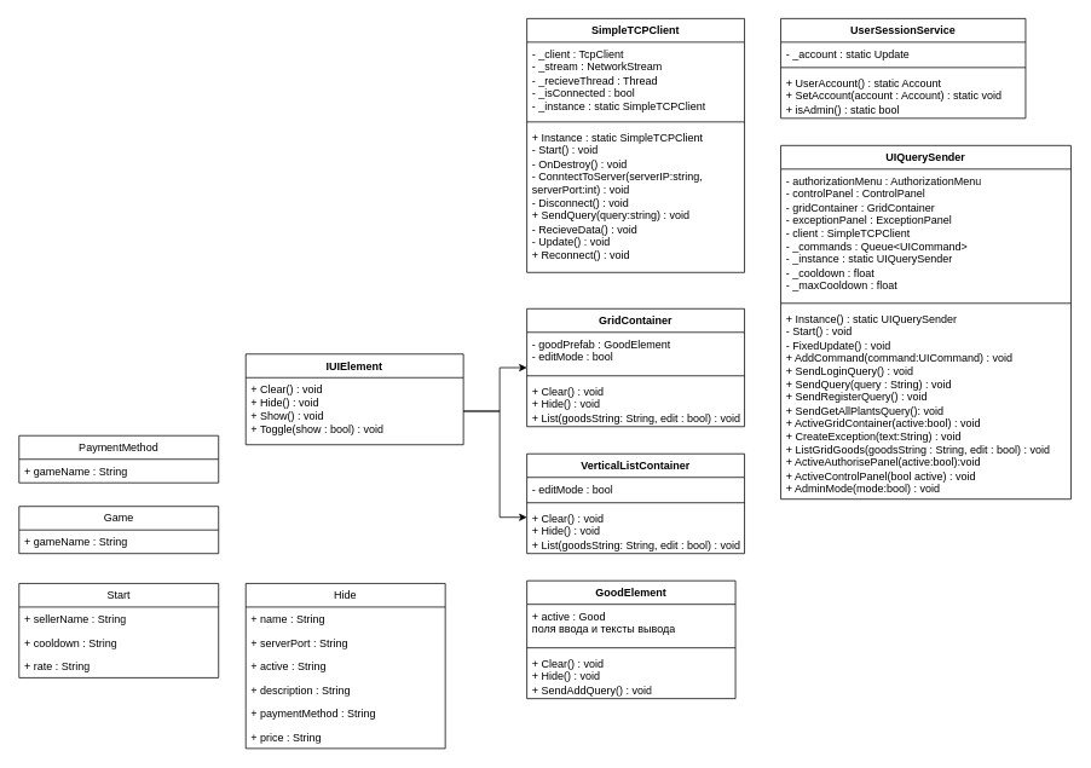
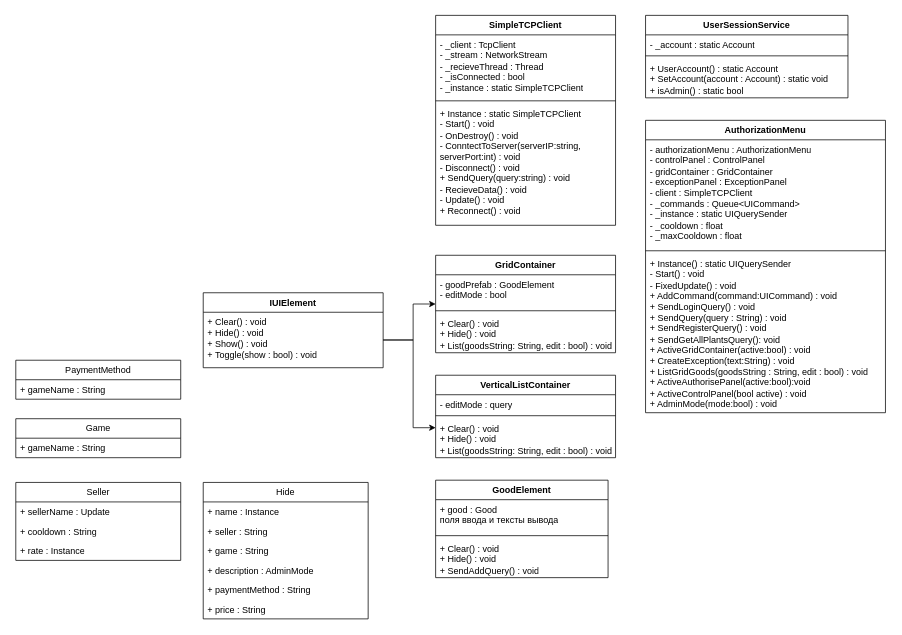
  <mxCell id="0" />
  <mxCell id="1" parent="0" />
  <mxCell id="2" value="SimpleTCPClient" style="swimlane;fontStyle=1;align=center;verticalAlign=top;childLayout=stackLayout;horizontal=1;startSize=26;horizontalStack=0;resizeParent=1;resizeParentMax=0;resizeLast=0;collapsible=1;marginBottom=0;whiteSpace=wrap;html=1;" parent="1" vertex="1"><mxGeometry x="580" y="20" width="240" height="280" as="geometry" /></mxCell>
  <mxCell id="3" value="- _client : TcpClient&lt;div&gt;- _stream : NetworkStream&lt;/div&gt;&lt;div&gt;- _recieveThread : Thread&lt;/div&gt;&lt;div&gt;- _isConnected : bool&lt;/div&gt;&lt;div&gt;- _instance : static SimpleTCPClient&lt;/div&gt;" style="text;strokeColor=none;fillColor=none;align=left;verticalAlign=top;spacingLeft=4;spacingRight=4;overflow=hidden;rotatable=0;points=[[0,0.5],[1,0.5]];portConstraint=eastwest;whiteSpace=wrap;html=1;" parent="2" vertex="1"><mxGeometry y="26" width="240" height="84" as="geometry" /></mxCell>
  <mxCell id="4" value="" style="line;strokeWidth=1;fillColor=none;align=left;verticalAlign=middle;spacingTop=-1;spacingLeft=3;spacingRight=3;rotatable=0;labelPosition=right;points=[];portConstraint=eastwest;strokeColor=inherit;" parent="2" vertex="1"><mxGeometry y="110" width="240" height="8" as="geometry" /></mxCell>
  <mxCell id="5" value="+ Instance : static SimpleTCPClient&lt;div&gt;- Start() : void&lt;/div&gt;&lt;div&gt;- OnDestroy() : void&lt;/div&gt;&lt;div&gt;- ConntectToServer(serverIP:string, serverPort:int) : void&lt;/div&gt;&lt;div&gt;- Disconnect() : void&lt;/div&gt;&lt;div&gt;+ SendQuery(query:string) : void&lt;/div&gt;&lt;div&gt;- RecieveData() : void&amp;nbsp;&lt;/div&gt;&lt;div&gt;- Update() : void&lt;/div&gt;&lt;div&gt;+ Reconnect() : void&lt;/div&gt;" style="text;strokeColor=none;fillColor=none;align=left;verticalAlign=top;spacingLeft=4;spacingRight=4;overflow=hidden;rotatable=0;points=[[0,0.5],[1,0.5]];portConstraint=eastwest;whiteSpace=wrap;html=1;" parent="2" vertex="1"><mxGeometry y="118" width="240" height="162" as="geometry" /></mxCell>
  <mxCell id="6" value="UserSessionService" style="swimlane;fontStyle=1;align=center;verticalAlign=top;childLayout=stackLayout;horizontal=1;startSize=26;horizontalStack=0;resizeParent=1;resizeParentMax=0;resizeLast=0;collapsible=1;marginBottom=0;whiteSpace=wrap;html=1;" parent="1" vertex="1"><mxGeometry x="860" y="20" width="270" height="110" as="geometry" /></mxCell>
- <mxCell id="7" value="- _account : static Update" style="text;strokeColor=none;fillColor=none;align=left;verticalAlign=top;spacingLeft=4;spacingRight=4;overflow=hidden;rotatable=0;points=[[0,0.5],[1,0.5]];portConstraint=eastwest;whiteSpace=wrap;html=1;" parent="6" vertex="1"><mxGeometry y="26" width="270" height="24" as="geometry" /></mxCell>
+ <mxCell id="7" value="- _account : static Account" style="text;strokeColor=none;fillColor=none;align=left;verticalAlign=top;spacingLeft=4;spacingRight=4;overflow=hidden;rotatable=0;points=[[0,0.5],[1,0.5]];portConstraint=eastwest;whiteSpace=wrap;html=1;" parent="6" vertex="1"><mxGeometry y="26" width="270" height="24" as="geometry" /></mxCell>
  <mxCell id="8" value="" style="line;strokeWidth=1;fillColor=none;align=left;verticalAlign=middle;spacingTop=-1;spacingLeft=3;spacingRight=3;rotatable=0;labelPosition=right;points=[];portConstraint=eastwest;strokeColor=inherit;" parent="6" vertex="1"><mxGeometry y="50" width="270" height="8" as="geometry" /></mxCell>
  <mxCell id="9" value="+ UserAccount() : static Account&lt;div&gt;+ SetAccount(account : Account) : static void&amp;nbsp;&amp;nbsp;&lt;/div&gt;&lt;div&gt;+ isAdmin() : static bool&lt;/div&gt;" style="text;strokeColor=none;fillColor=none;align=left;verticalAlign=top;spacingLeft=4;spacingRight=4;overflow=hidden;rotatable=0;points=[[0,0.5],[1,0.5]];portConstraint=eastwest;whiteSpace=wrap;html=1;" parent="6" vertex="1"><mxGeometry y="58" width="270" height="52" as="geometry" /></mxCell>
- <mxCell id="10" value="UIQuerySender" style="swimlane;fontStyle=1;align=center;verticalAlign=top;childLayout=stackLayout;horizontal=1;startSize=26;horizontalStack=0;resizeParent=1;resizeParentMax=0;resizeLast=0;collapsible=1;marginBottom=0;whiteSpace=wrap;html=1;" parent="1" vertex="1"><mxGeometry x="860" y="160" width="320" height="390" as="geometry" /></mxCell>
+ <mxCell id="10" value="AuthorizationMenu" style="swimlane;fontStyle=1;align=center;verticalAlign=top;childLayout=stackLayout;horizontal=1;startSize=26;horizontalStack=0;resizeParent=1;resizeParentMax=0;resizeLast=0;collapsible=1;marginBottom=0;whiteSpace=wrap;html=1;" parent="1" vertex="1"><mxGeometry x="860" y="160" width="320" height="390" as="geometry" /></mxCell>
  <mxCell id="11" value="- authorizationMenu : AuthorizationMenu&lt;div&gt;- controlPanel : ControlPanel&lt;/div&gt;&lt;div&gt;- gridContainer : GridContainer&lt;/div&gt;&lt;div&gt;- exceptionPanel : ExceptionPanel&lt;/div&gt;&lt;div&gt;- client : SimpleTCPClient&lt;/div&gt;&lt;div&gt;- _commands : Queue&amp;lt;UICommand&amp;gt;&lt;/div&gt;&lt;div&gt;- _instance : static UIQuerySender&lt;/div&gt;&lt;div&gt;- _cooldown : float&lt;/div&gt;&lt;div&gt;- _maxCooldown : float&lt;/div&gt;&lt;div&gt;&lt;br&gt;&lt;/div&gt;" style="text;strokeColor=none;fillColor=none;align=left;verticalAlign=top;spacingLeft=4;spacingRight=4;overflow=hidden;rotatable=0;points=[[0,0.5],[1,0.5]];portConstraint=eastwest;whiteSpace=wrap;html=1;" parent="10" vertex="1"><mxGeometry y="26" width="320" height="144" as="geometry" /></mxCell>
  <mxCell id="12" value="" style="line;strokeWidth=1;fillColor=none;align=left;verticalAlign=middle;spacingTop=-1;spacingLeft=3;spacingRight=3;rotatable=0;labelPosition=right;points=[];portConstraint=eastwest;strokeColor=inherit;" parent="10" vertex="1"><mxGeometry y="170" width="320" height="8" as="geometry" /></mxCell>
  <mxCell id="13" value="+ Instance() : static UIQuerySender&lt;div&gt;- Start() : void&lt;/div&gt;&lt;div&gt;- FixedUpdate() : void&lt;br&gt;&lt;/div&gt;&lt;div&gt;+ AddCommand(command:UICommand) : void&lt;/div&gt;&lt;div&gt;+ SendLoginQuery() : void&lt;/div&gt;&lt;div&gt;+ SendQuery(query : String) : void&lt;/div&gt;&lt;div&gt;+ SendRegisterQuery() : void&lt;/div&gt;&lt;div&gt;+ SendGetAllPlantsQuery(): void&lt;br&gt;&lt;/div&gt;+ ActiveGridContainer(active:bool) : void&lt;div&gt;+ CreateException(text:String) : void&lt;/div&gt;&lt;div&gt;+ ListGridGoods(goodsString : String, edit : bool) : void&lt;/div&gt;&lt;div&gt;+ ActiveAuthorisePanel(active:bool):void&lt;br&gt;&lt;/div&gt;&lt;div&gt;+ ActiveControlPanel(bool active) : void&lt;/div&gt;&lt;div&gt;+ AdminMode(mode:bool) : void&lt;/div&gt;" style="text;strokeColor=none;fillColor=none;align=left;verticalAlign=top;spacingLeft=4;spacingRight=4;overflow=hidden;rotatable=0;points=[[0,0.5],[1,0.5]];portConstraint=eastwest;whiteSpace=wrap;html=1;" parent="10" vertex="1"><mxGeometry y="178" width="320" height="212" as="geometry" /></mxCell>
  <mxCell id="14" value="GridContainer" style="swimlane;fontStyle=1;align=center;verticalAlign=top;childLayout=stackLayout;horizontal=1;startSize=26;horizontalStack=0;resizeParent=1;resizeParentMax=0;resizeLast=0;collapsible=1;marginBottom=0;whiteSpace=wrap;html=1;" parent="1" vertex="1"><mxGeometry x="580" y="340" width="240" height="130" as="geometry" /></mxCell>
  <mxCell id="15" value="- goodPrefab : GoodElement&lt;div&gt;- editMode : bool&lt;/div&gt;" style="text;strokeColor=none;fillColor=none;align=left;verticalAlign=top;spacingLeft=4;spacingRight=4;overflow=hidden;rotatable=0;points=[[0,0.5],[1,0.5]];portConstraint=eastwest;whiteSpace=wrap;html=1;" parent="14" vertex="1"><mxGeometry y="26" width="240" height="44" as="geometry" /></mxCell>
  <mxCell id="16" value="" style="line;strokeWidth=1;fillColor=none;align=left;verticalAlign=middle;spacingTop=-1;spacingLeft=3;spacingRight=3;rotatable=0;labelPosition=right;points=[];portConstraint=eastwest;strokeColor=inherit;" parent="14" vertex="1"><mxGeometry y="70" width="240" height="8" as="geometry" /></mxCell>
  <mxCell id="17" value="+ Clear() : void&lt;div&gt;+ Hide() : void&lt;/div&gt;&lt;div&gt;+ List(goodsString: String, edit : bool) : void&lt;/div&gt;&lt;div&gt;&lt;br&gt;&lt;/div&gt;" style="text;strokeColor=none;fillColor=none;align=left;verticalAlign=top;spacingLeft=4;spacingRight=4;overflow=hidden;rotatable=0;points=[[0,0.5],[1,0.5]];portConstraint=eastwest;whiteSpace=wrap;html=1;" parent="14" vertex="1"><mxGeometry y="78" width="240" height="52" as="geometry" /></mxCell>
  <mxCell id="18" value="VerticalListContainer" style="swimlane;fontStyle=1;align=center;verticalAlign=top;childLayout=stackLayout;horizontal=1;startSize=26;horizontalStack=0;resizeParent=1;resizeParentMax=0;resizeLast=0;collapsible=1;marginBottom=0;whiteSpace=wrap;html=1;" parent="1" vertex="1"><mxGeometry x="580" y="500" width="240" height="110" as="geometry" /></mxCell>
- <mxCell id="19" value="&lt;div&gt;- editMode : bool&lt;/div&gt;" style="text;strokeColor=none;fillColor=none;align=left;verticalAlign=top;spacingLeft=4;spacingRight=4;overflow=hidden;rotatable=0;points=[[0,0.5],[1,0.5]];portConstraint=eastwest;whiteSpace=wrap;html=1;" parent="18" vertex="1"><mxGeometry y="26" width="240" height="24" as="geometry" /></mxCell>
+ <mxCell id="19" value="&lt;div&gt;- editMode : query&lt;/div&gt;" style="text;strokeColor=none;fillColor=none;align=left;verticalAlign=top;spacingLeft=4;spacingRight=4;overflow=hidden;rotatable=0;points=[[0,0.5],[1,0.5]];portConstraint=eastwest;whiteSpace=wrap;html=1;" parent="18" vertex="1"><mxGeometry y="26" width="240" height="24" as="geometry" /></mxCell>
  <mxCell id="20" value="" style="line;strokeWidth=1;fillColor=none;align=left;verticalAlign=middle;spacingTop=-1;spacingLeft=3;spacingRight=3;rotatable=0;labelPosition=right;points=[];portConstraint=eastwest;strokeColor=inherit;" parent="18" vertex="1"><mxGeometry y="50" width="240" height="8" as="geometry" /></mxCell>
  <mxCell id="21" value="+ Clear() : void&lt;div&gt;+ Hide() : void&lt;/div&gt;&lt;div&gt;+ List(goodsString: String, edit : bool) : void&lt;/div&gt;&lt;div&gt;&lt;br&gt;&lt;/div&gt;" style="text;strokeColor=none;fillColor=none;align=left;verticalAlign=top;spacingLeft=4;spacingRight=4;overflow=hidden;rotatable=0;points=[[0,0.5],[1,0.5]];portConstraint=eastwest;whiteSpace=wrap;html=1;" parent="18" vertex="1"><mxGeometry y="58" width="240" height="52" as="geometry" /></mxCell>
  <mxCell id="22" value="IUIElement" style="swimlane;fontStyle=1;align=center;verticalAlign=top;childLayout=stackLayout;horizontal=1;startSize=26;horizontalStack=0;resizeParent=1;resizeParentMax=0;resizeLast=0;collapsible=1;marginBottom=0;whiteSpace=wrap;html=1;" parent="1" vertex="1"><mxGeometry x="270" y="390" width="240" height="100" as="geometry" /></mxCell>
  <mxCell id="23" value="+ Clear() : void&lt;div&gt;+ Hide() : void&lt;/div&gt;&lt;div&gt;+ Show() : void&lt;/div&gt;&lt;div&gt;+ Toggle(show : bool) : void&lt;/div&gt;&lt;div&gt;&lt;br&gt;&lt;/div&gt;&lt;div&gt;&lt;br&gt;&lt;/div&gt;" style="text;strokeColor=none;fillColor=none;align=left;verticalAlign=top;spacingLeft=4;spacingRight=4;overflow=hidden;rotatable=0;points=[[0,0.5],[1,0.5]];portConstraint=eastwest;whiteSpace=wrap;html=1;" parent="22" vertex="1"><mxGeometry y="26" width="240" height="74" as="geometry" /></mxCell>
  <mxCell id="24" style="edgeStyle=orthogonalEdgeStyle;rounded=0;orthogonalLoop=1;jettySize=auto;html=1;" parent="1" source="23" target="14" edge="1"><mxGeometry relative="1" as="geometry"><Array as="points"><mxPoint x="550" y="453" /><mxPoint x="550" y="405" /></Array></mxGeometry></mxCell>
  <mxCell id="25" style="edgeStyle=orthogonalEdgeStyle;rounded=0;orthogonalLoop=1;jettySize=auto;html=1;" parent="1" source="23" target="18" edge="1"><mxGeometry relative="1" as="geometry"><Array as="points"><mxPoint x="550" y="453" /><mxPoint x="550" y="570" /></Array></mxGeometry></mxCell>
  <mxCell id="26" value="GoodElement" style="swimlane;fontStyle=1;align=center;verticalAlign=top;childLayout=stackLayout;horizontal=1;startSize=26;horizontalStack=0;resizeParent=1;resizeParentMax=0;resizeLast=0;collapsible=1;marginBottom=0;whiteSpace=wrap;html=1;" parent="1" vertex="1"><mxGeometry x="580" y="640" width="230" height="130" as="geometry" /></mxCell>
- <mxCell id="27" value="+ active : Good&lt;div&gt;поля ввода и тексты вывода&lt;/div&gt;" style="text;strokeColor=none;fillColor=none;align=left;verticalAlign=top;spacingLeft=4;spacingRight=4;overflow=hidden;rotatable=0;points=[[0,0.5],[1,0.5]];portConstraint=eastwest;whiteSpace=wrap;html=1;" parent="26" vertex="1"><mxGeometry y="26" width="230" height="44" as="geometry" /></mxCell>
+ <mxCell id="27" value="+ good : Good&lt;div&gt;поля ввода и тексты вывода&lt;/div&gt;" style="text;strokeColor=none;fillColor=none;align=left;verticalAlign=top;spacingLeft=4;spacingRight=4;overflow=hidden;rotatable=0;points=[[0,0.5],[1,0.5]];portConstraint=eastwest;whiteSpace=wrap;html=1;" parent="26" vertex="1"><mxGeometry y="26" width="230" height="44" as="geometry" /></mxCell>
  <mxCell id="28" value="" style="line;strokeWidth=1;fillColor=none;align=left;verticalAlign=middle;spacingTop=-1;spacingLeft=3;spacingRight=3;rotatable=0;labelPosition=right;points=[];portConstraint=eastwest;strokeColor=inherit;" parent="26" vertex="1"><mxGeometry y="70" width="230" height="8" as="geometry" /></mxCell>
  <mxCell id="29" value="+ Clear() : void&lt;div&gt;+ Hide() : void&lt;/div&gt;&lt;div&gt;+ SendAddQuery() : void&lt;/div&gt;" style="text;strokeColor=none;fillColor=none;align=left;verticalAlign=top;spacingLeft=4;spacingRight=4;overflow=hidden;rotatable=0;points=[[0,0.5],[1,0.5]];portConstraint=eastwest;whiteSpace=wrap;html=1;" parent="26" vertex="1"><mxGeometry y="78" width="230" height="52" as="geometry" /></mxCell>
  <mxCell id="30" value="Hide" style="swimlane;fontStyle=0;childLayout=stackLayout;horizontal=1;startSize=26;fillColor=none;horizontalStack=0;resizeParent=1;resizeParentMax=0;resizeLast=0;collapsible=1;marginBottom=0;whiteSpace=wrap;html=1;" parent="1" vertex="1"><mxGeometry x="270" y="643" width="220" height="182" as="geometry" /></mxCell>
- <mxCell id="31" value="+ name : String" style="text;strokeColor=none;fillColor=none;align=left;verticalAlign=top;spacingLeft=4;spacingRight=4;overflow=hidden;rotatable=0;points=[[0,0.5],[1,0.5]];portConstraint=eastwest;whiteSpace=wrap;html=1;" parent="30" vertex="1"><mxGeometry y="26" width="220" height="26" as="geometry" /></mxCell>
- <mxCell id="32" value="+ serverPort : String" style="text;strokeColor=none;fillColor=none;align=left;verticalAlign=top;spacingLeft=4;spacingRight=4;overflow=hidden;rotatable=0;points=[[0,0.5],[1,0.5]];portConstraint=eastwest;whiteSpace=wrap;html=1;" parent="30" vertex="1"><mxGeometry y="52" width="220" height="26" as="geometry" /></mxCell>
- <mxCell id="33" value="+ active : String" style="text;strokeColor=none;fillColor=none;align=left;verticalAlign=top;spacingLeft=4;spacingRight=4;overflow=hidden;rotatable=0;points=[[0,0.5],[1,0.5]];portConstraint=eastwest;whiteSpace=wrap;html=1;" parent="30" vertex="1"><mxGeometry y="78" width="220" height="26" as="geometry" /></mxCell>
- <mxCell id="34" value="+ description : String" style="text;strokeColor=none;fillColor=none;align=left;verticalAlign=top;spacingLeft=4;spacingRight=4;overflow=hidden;rotatable=0;points=[[0,0.5],[1,0.5]];portConstraint=eastwest;whiteSpace=wrap;html=1;" parent="30" vertex="1"><mxGeometry y="104" width="220" height="26" as="geometry" /></mxCell>
+ <mxCell id="31" value="+ name : Instance" style="text;strokeColor=none;fillColor=none;align=left;verticalAlign=top;spacingLeft=4;spacingRight=4;overflow=hidden;rotatable=0;points=[[0,0.5],[1,0.5]];portConstraint=eastwest;whiteSpace=wrap;html=1;" parent="30" vertex="1"><mxGeometry y="26" width="220" height="26" as="geometry" /></mxCell>
+ <mxCell id="32" value="+ seller : String" style="text;strokeColor=none;fillColor=none;align=left;verticalAlign=top;spacingLeft=4;spacingRight=4;overflow=hidden;rotatable=0;points=[[0,0.5],[1,0.5]];portConstraint=eastwest;whiteSpace=wrap;html=1;" parent="30" vertex="1"><mxGeometry y="52" width="220" height="26" as="geometry" /></mxCell>
+ <mxCell id="33" value="+ game : String" style="text;strokeColor=none;fillColor=none;align=left;verticalAlign=top;spacingLeft=4;spacingRight=4;overflow=hidden;rotatable=0;points=[[0,0.5],[1,0.5]];portConstraint=eastwest;whiteSpace=wrap;html=1;" parent="30" vertex="1"><mxGeometry y="78" width="220" height="26" as="geometry" /></mxCell>
+ <mxCell id="34" value="+ description : AdminMode" style="text;strokeColor=none;fillColor=none;align=left;verticalAlign=top;spacingLeft=4;spacingRight=4;overflow=hidden;rotatable=0;points=[[0,0.5],[1,0.5]];portConstraint=eastwest;whiteSpace=wrap;html=1;" parent="30" vertex="1"><mxGeometry y="104" width="220" height="26" as="geometry" /></mxCell>
  <mxCell id="35" value="+ paymentMethod : String" style="text;strokeColor=none;fillColor=none;align=left;verticalAlign=top;spacingLeft=4;spacingRight=4;overflow=hidden;rotatable=0;points=[[0,0.5],[1,0.5]];portConstraint=eastwest;whiteSpace=wrap;html=1;" parent="30" vertex="1"><mxGeometry y="130" width="220" height="26" as="geometry" /></mxCell>
  <mxCell id="36" value="+ price : String" style="text;strokeColor=none;fillColor=none;align=left;verticalAlign=top;spacingLeft=4;spacingRight=4;overflow=hidden;rotatable=0;points=[[0,0.5],[1,0.5]];portConstraint=eastwest;whiteSpace=wrap;html=1;" parent="30" vertex="1"><mxGeometry y="156" width="220" height="26" as="geometry" /></mxCell>
- <mxCell id="37" value="Start" style="swimlane;fontStyle=0;childLayout=stackLayout;horizontal=1;startSize=26;fillColor=none;horizontalStack=0;resizeParent=1;resizeParentMax=0;resizeLast=0;collapsible=1;marginBottom=0;whiteSpace=wrap;html=1;" vertex="1" parent="1"><mxGeometry x="20" y="643" width="220" height="104" as="geometry" /></mxCell>
- <mxCell id="38" value="+ sellerName : String" style="text;strokeColor=none;fillColor=none;align=left;verticalAlign=top;spacingLeft=4;spacingRight=4;overflow=hidden;rotatable=0;points=[[0,0.5],[1,0.5]];portConstraint=eastwest;whiteSpace=wrap;html=1;" vertex="1" parent="37"><mxGeometry y="26" width="220" height="26" as="geometry" /></mxCell>
+ <mxCell id="37" value="Seller" style="swimlane;fontStyle=0;childLayout=stackLayout;horizontal=1;startSize=26;fillColor=none;horizontalStack=0;resizeParent=1;resizeParentMax=0;resizeLast=0;collapsible=1;marginBottom=0;whiteSpace=wrap;html=1;" vertex="1" parent="1"><mxGeometry x="20" y="643" width="220" height="104" as="geometry" /></mxCell>
+ <mxCell id="38" value="+ sellerName : Update" style="text;strokeColor=none;fillColor=none;align=left;verticalAlign=top;spacingLeft=4;spacingRight=4;overflow=hidden;rotatable=0;points=[[0,0.5],[1,0.5]];portConstraint=eastwest;whiteSpace=wrap;html=1;" vertex="1" parent="37"><mxGeometry y="26" width="220" height="26" as="geometry" /></mxCell>
  <mxCell id="39" value="+ cooldown : String" style="text;strokeColor=none;fillColor=none;align=left;verticalAlign=top;spacingLeft=4;spacingRight=4;overflow=hidden;rotatable=0;points=[[0,0.5],[1,0.5]];portConstraint=eastwest;whiteSpace=wrap;html=1;" vertex="1" parent="37"><mxGeometry y="52" width="220" height="26" as="geometry" /></mxCell>
- <mxCell id="40" value="+ rate : String" style="text;strokeColor=none;fillColor=none;align=left;verticalAlign=top;spacingLeft=4;spacingRight=4;overflow=hidden;rotatable=0;points=[[0,0.5],[1,0.5]];portConstraint=eastwest;whiteSpace=wrap;html=1;" vertex="1" parent="37"><mxGeometry y="78" width="220" height="26" as="geometry" /></mxCell>
+ <mxCell id="40" value="+ rate : Instance" style="text;strokeColor=none;fillColor=none;align=left;verticalAlign=top;spacingLeft=4;spacingRight=4;overflow=hidden;rotatable=0;points=[[0,0.5],[1,0.5]];portConstraint=eastwest;whiteSpace=wrap;html=1;" vertex="1" parent="37"><mxGeometry y="78" width="220" height="26" as="geometry" /></mxCell>
  <mxCell id="41" value="Game" style="swimlane;fontStyle=0;childLayout=stackLayout;horizontal=1;startSize=26;fillColor=none;horizontalStack=0;resizeParent=1;resizeParentMax=0;resizeLast=0;collapsible=1;marginBottom=0;whiteSpace=wrap;html=1;" vertex="1" parent="1"><mxGeometry x="20" y="558" width="220" height="52" as="geometry" /></mxCell>
  <mxCell id="42" value="+ gameName : String" style="text;strokeColor=none;fillColor=none;align=left;verticalAlign=top;spacingLeft=4;spacingRight=4;overflow=hidden;rotatable=0;points=[[0,0.5],[1,0.5]];portConstraint=eastwest;whiteSpace=wrap;html=1;" vertex="1" parent="41"><mxGeometry y="26" width="220" height="26" as="geometry" /></mxCell>
  <mxCell id="43" value="PaymentMethod" style="swimlane;fontStyle=0;childLayout=stackLayout;horizontal=1;startSize=26;fillColor=none;horizontalStack=0;resizeParent=1;resizeParentMax=0;resizeLast=0;collapsible=1;marginBottom=0;whiteSpace=wrap;html=1;" vertex="1" parent="1"><mxGeometry x="20" y="480" width="220" height="52" as="geometry" /></mxCell>
  <mxCell id="44" value="+ gameName : String" style="text;strokeColor=none;fillColor=none;align=left;verticalAlign=top;spacingLeft=4;spacingRight=4;overflow=hidden;rotatable=0;points=[[0,0.5],[1,0.5]];portConstraint=eastwest;whiteSpace=wrap;html=1;" vertex="1" parent="43"><mxGeometry y="26" width="220" height="26" as="geometry" /></mxCell>
